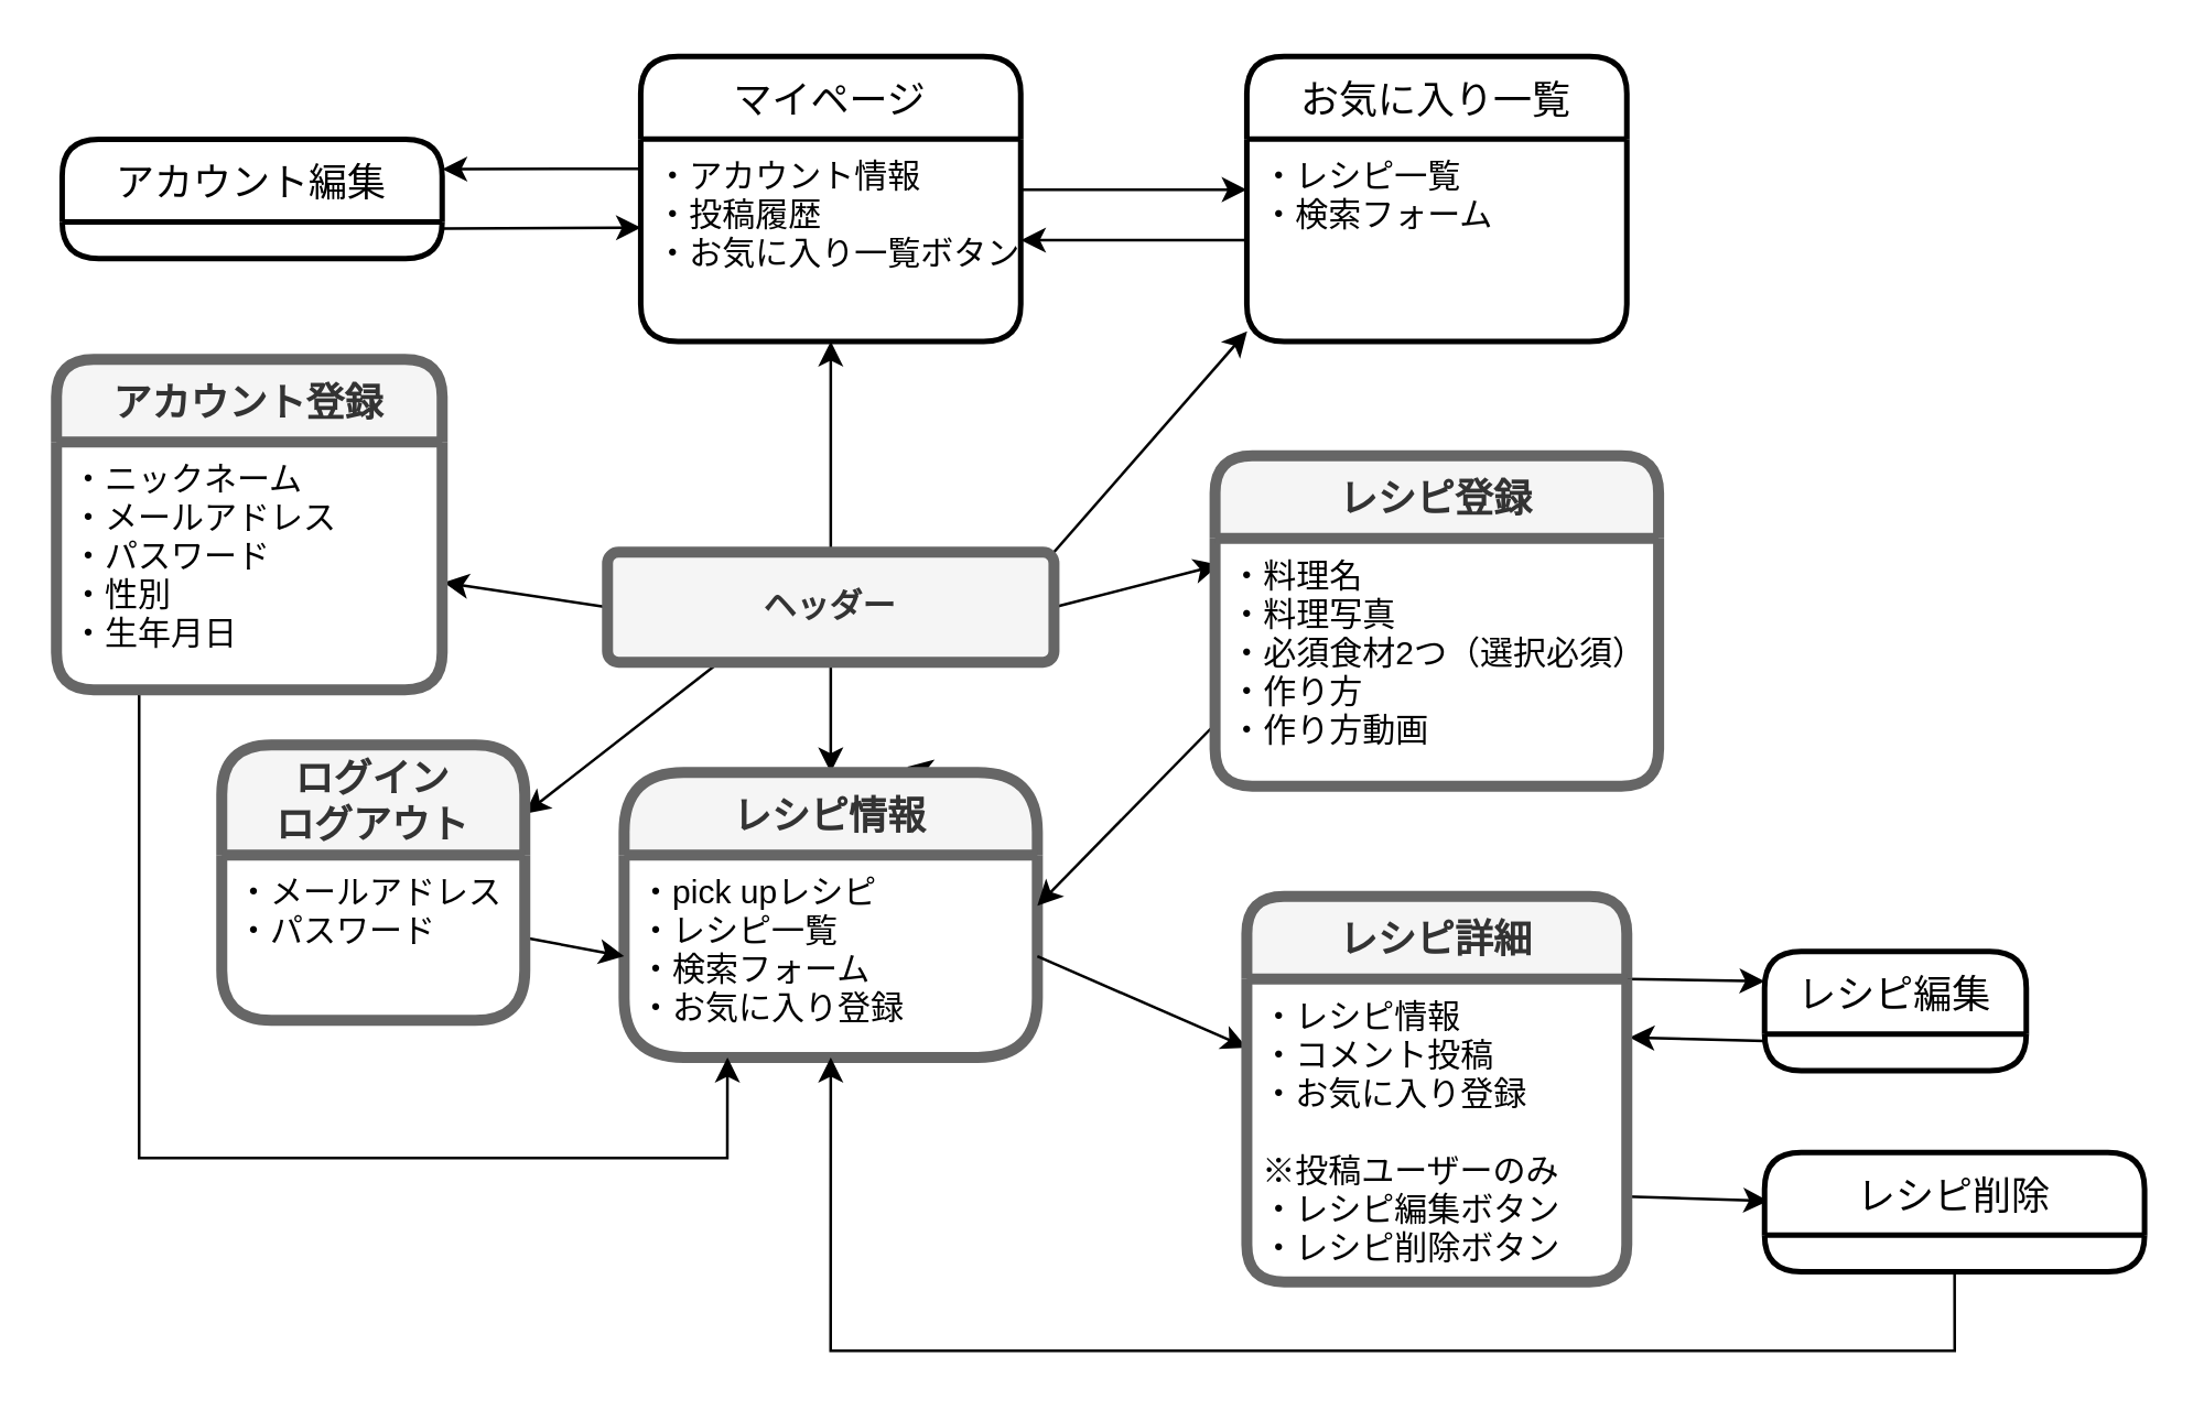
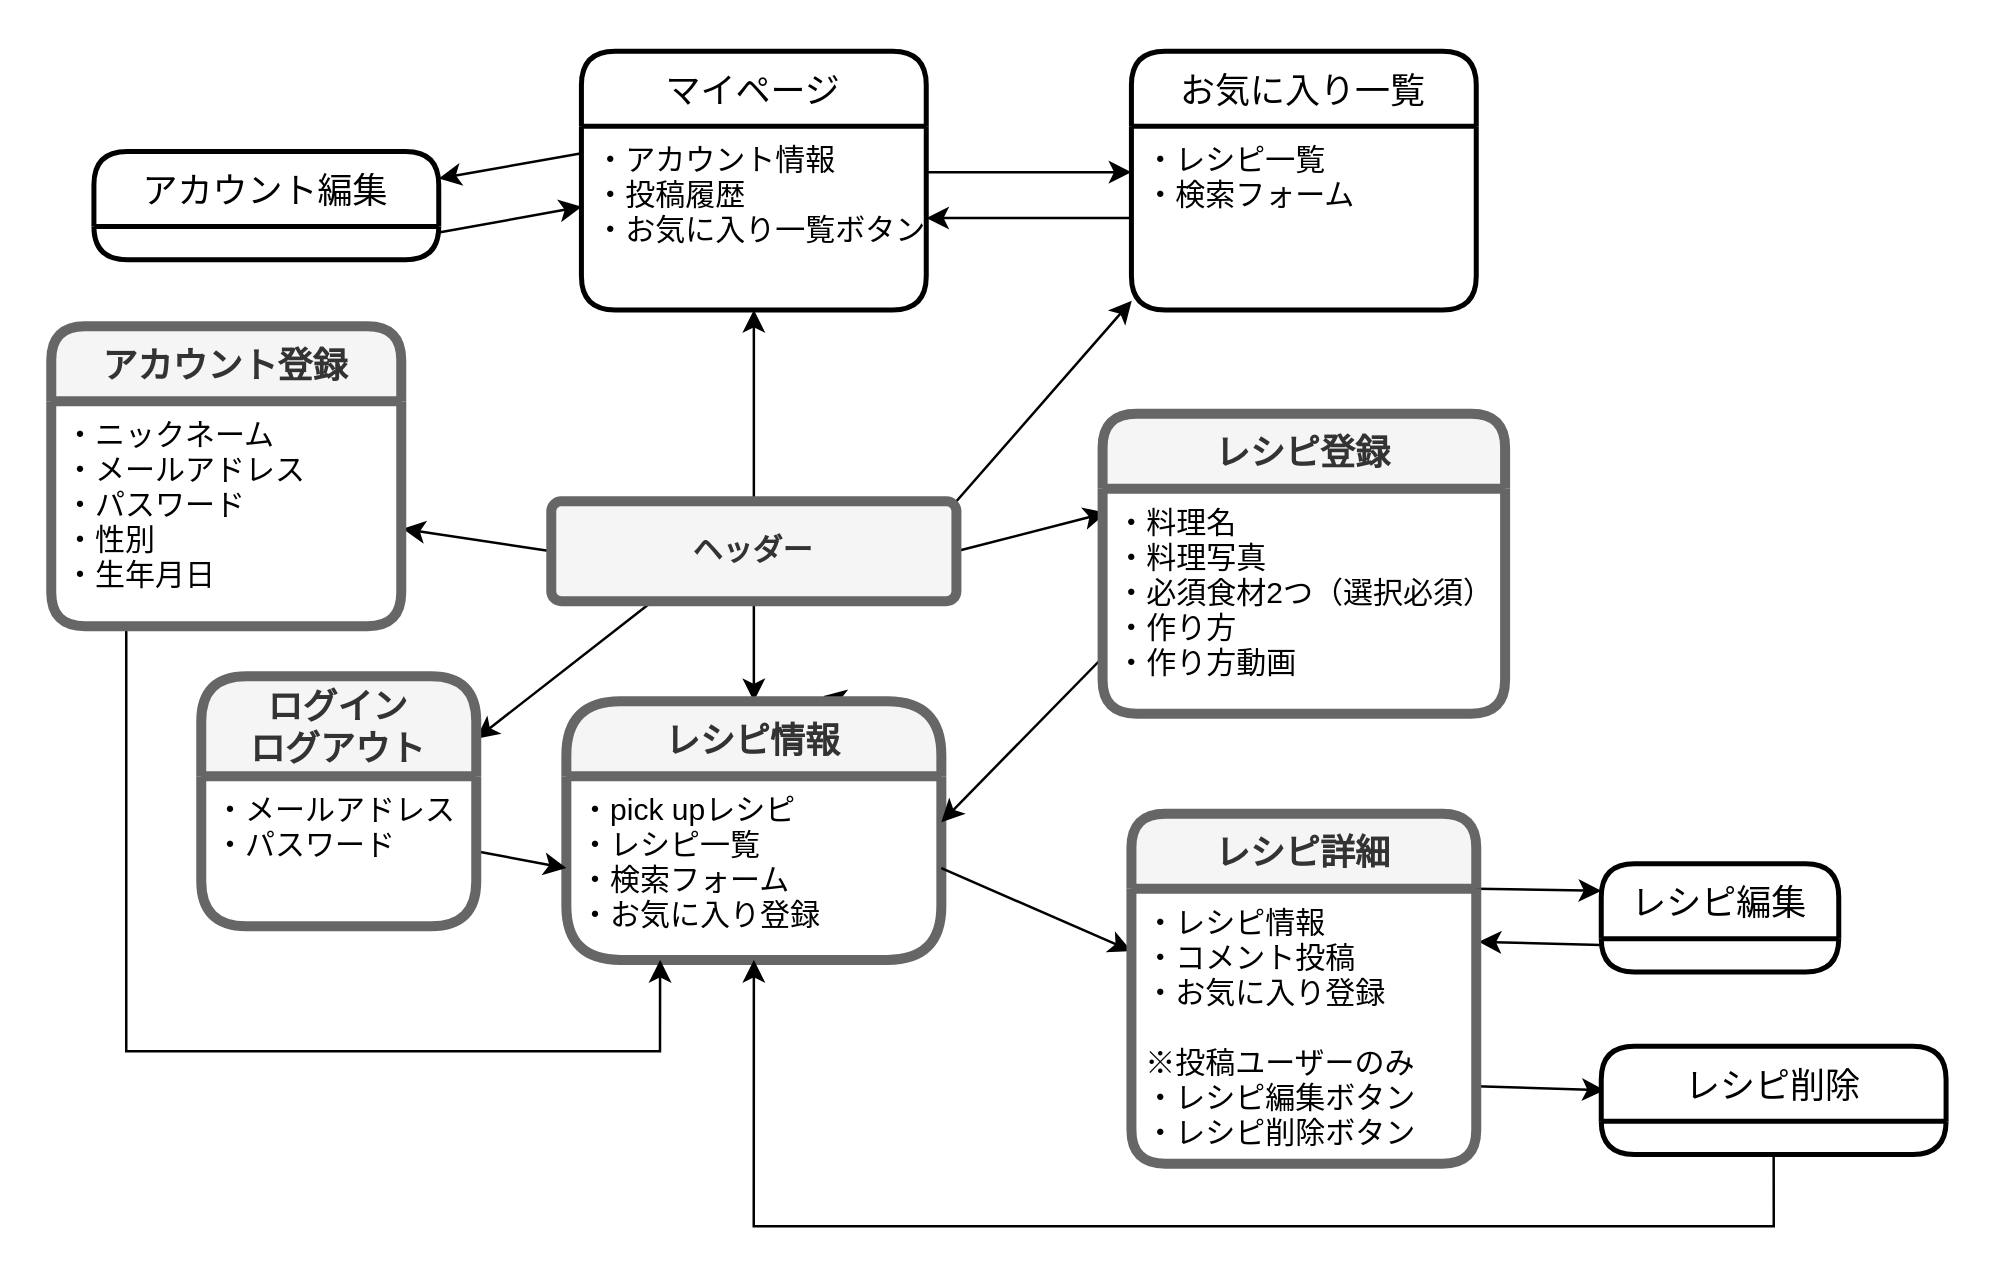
  <mxCell id="0" />
  <mxCell id="1" parent="0" />
  <mxCell id="2" style="edgeStyle=none;rounded=0;orthogonalLoop=1;jettySize=auto;html=1;exitX=1;exitY=0.75;exitDx=0;exitDy=0;entryX=0.001;entryY=0.438;entryDx=0;entryDy=0;entryPerimeter=0;" edge="1" parent="1" source="36" target="35"><mxGeometry relative="1" as="geometry" /></mxCell>
  <mxCell id="3" style="edgeStyle=none;rounded=0;orthogonalLoop=1;jettySize=auto;html=1;exitX=0.001;exitY=0.147;exitDx=0;exitDy=0;entryX=1;entryY=0.25;entryDx=0;entryDy=0;exitPerimeter=0;" edge="1" parent="1" source="35" target="36"><mxGeometry relative="1" as="geometry" /></mxCell>
  <mxCell id="4" style="edgeStyle=none;rounded=0;orthogonalLoop=1;jettySize=auto;html=1;exitX=0;exitY=0.5;exitDx=0;exitDy=0;entryX=1.004;entryY=0.567;entryDx=0;entryDy=0;entryPerimeter=0;" edge="1" parent="1" source="10" target="33"><mxGeometry relative="1" as="geometry"><mxPoint x="162.07" y="229.647" as="targetPoint" /></mxGeometry></mxCell>
  <mxCell id="5" style="edgeStyle=none;rounded=0;orthogonalLoop=1;jettySize=auto;html=1;exitX=0.5;exitY=0;exitDx=0;exitDy=0;entryX=0.5;entryY=1;entryDx=0;entryDy=0;" edge="1" parent="1" source="10" target="35"><mxGeometry relative="1" as="geometry" /></mxCell>
  <mxCell id="6" style="edgeStyle=none;rounded=0;orthogonalLoop=1;jettySize=auto;html=1;exitX=1;exitY=0.5;exitDx=0;exitDy=0;entryX=0.009;entryY=0.107;entryDx=0;entryDy=0;entryPerimeter=0;" edge="1" parent="1" source="10" target="25"><mxGeometry relative="1" as="geometry" /></mxCell>
  <mxCell id="7" style="rounded=0;orthogonalLoop=1;jettySize=auto;html=1;exitX=0.25;exitY=1;exitDx=0;exitDy=0;entryX=1;entryY=0.25;entryDx=0;entryDy=0;" edge="1" parent="1" source="10" target="29"><mxGeometry relative="1" as="geometry"><mxPoint x="200" y="270" as="targetPoint" /></mxGeometry></mxCell>
  <mxCell id="8" style="edgeStyle=none;rounded=0;orthogonalLoop=1;jettySize=auto;html=1;exitX=0.5;exitY=1;exitDx=0;exitDy=0;entryX=0.5;entryY=0;entryDx=0;entryDy=0;" edge="1" parent="1" source="10" target="14"><mxGeometry relative="1" as="geometry" /></mxCell>
  <mxCell id="9" style="edgeStyle=none;rounded=0;orthogonalLoop=1;jettySize=auto;html=1;exitX=1;exitY=0;exitDx=0;exitDy=0;entryX=0.001;entryY=0.95;entryDx=0;entryDy=0;startArrow=none;startFill=0;entryPerimeter=0;" edge="1" parent="1" source="10" target="38"><mxGeometry relative="1" as="geometry" /></mxCell>
  <mxCell id="10" value="ヘッダー" style="rounded=1;arcSize=10;whiteSpace=wrap;html=1;align=center;strokeColor=#666666;strokeWidth=4;fontStyle=1;fillColor=#f5f5f5;fontColor=#333333;" vertex="1" parent="1"><mxGeometry x="220.01" y="200" width="162.06" height="40" as="geometry" /></mxCell>
  <mxCell id="11" style="edgeStyle=none;rounded=0;orthogonalLoop=1;jettySize=auto;html=1;exitX=1;exitY=0.25;exitDx=0;exitDy=0;entryX=0;entryY=0.25;entryDx=0;entryDy=0;" edge="1" parent="1" source="35" target="38"><mxGeometry relative="1" as="geometry" /></mxCell>
  <mxCell id="12" style="edgeStyle=none;rounded=0;orthogonalLoop=1;jettySize=auto;html=1;exitX=0;exitY=0.5;exitDx=0;exitDy=0;entryX=1;entryY=0.5;entryDx=0;entryDy=0;" edge="1" parent="1" source="38" target="35"><mxGeometry relative="1" as="geometry" /></mxCell>
  <mxCell id="13" style="edgeStyle=none;rounded=0;orthogonalLoop=1;jettySize=auto;html=1;exitX=0.75;exitY=0;exitDx=0;exitDy=0;entryX=0.685;entryY=-0.02;entryDx=0;entryDy=0;entryPerimeter=0;" edge="1" parent="1" source="14" target="14"><mxGeometry relative="1" as="geometry" /></mxCell>
  <mxCell id="14" value="レシピ情報" style="swimlane;childLayout=stackLayout;horizontal=1;startSize=30;horizontalStack=0;rounded=1;fontSize=14;fontStyle=1;strokeWidth=4;resizeParent=0;resizeLast=1;shadow=0;dashed=0;align=center;arcSize=24;fillColor=#f5f5f5;strokeColor=#666666;fontColor=#333333;" vertex="1" parent="1"><mxGeometry x="226.04" y="280" width="150" height="103.45" as="geometry" /></mxCell>
  <mxCell id="15" value="・pick upレシピ&#10;・レシピ一覧&#10;・検索フォーム&#10;・お気に入り登録" style="align=left;strokeColor=none;fillColor=none;spacingLeft=4;fontSize=12;verticalAlign=top;resizable=0;rotatable=0;part=1;" vertex="1" parent="14"><mxGeometry y="30" width="150" height="73.45" as="geometry" /></mxCell>
  <mxCell id="16" style="edgeStyle=none;rounded=0;orthogonalLoop=1;jettySize=auto;html=1;exitX=0;exitY=0.75;exitDx=0;exitDy=0;entryX=1.007;entryY=0.193;entryDx=0;entryDy=0;entryPerimeter=0;" edge="1" parent="1" source="28" target="27"><mxGeometry relative="1" as="geometry" /></mxCell>
  <mxCell id="17" style="edgeStyle=orthogonalEdgeStyle;rounded=0;orthogonalLoop=1;jettySize=auto;html=1;exitX=0.5;exitY=1;exitDx=0;exitDy=0;entryX=0.5;entryY=1;entryDx=0;entryDy=0;" edge="1" parent="1" source="31" target="15"><mxGeometry relative="1" as="geometry"><Array as="points"><mxPoint x="709" y="490" /><mxPoint x="301" y="490" /></Array></mxGeometry></mxCell>
  <mxCell id="18" style="edgeStyle=none;rounded=0;orthogonalLoop=1;jettySize=auto;html=1;exitX=0;exitY=0.75;exitDx=0;exitDy=0;entryX=1;entryY=0.25;entryDx=0;entryDy=0;" edge="1" parent="1" source="25" target="15"><mxGeometry relative="1" as="geometry" /></mxCell>
  <mxCell id="19" style="edgeStyle=none;rounded=0;orthogonalLoop=1;jettySize=auto;html=1;exitX=1;exitY=0.5;exitDx=0;exitDy=0;" edge="1" parent="1" source="15" target="27"><mxGeometry relative="1" as="geometry" /></mxCell>
  <mxCell id="20" style="edgeStyle=none;rounded=0;orthogonalLoop=1;jettySize=auto;html=1;exitX=1;exitY=0;exitDx=0;exitDy=0;entryX=0;entryY=0.25;entryDx=0;entryDy=0;" edge="1" parent="1" source="27" target="28"><mxGeometry relative="1" as="geometry" /></mxCell>
  <mxCell id="21" style="edgeStyle=none;rounded=0;orthogonalLoop=1;jettySize=auto;html=1;exitX=1;exitY=0.718;exitDx=0;exitDy=0;entryX=0.01;entryY=0.406;entryDx=0;entryDy=0;entryPerimeter=0;exitPerimeter=0;" edge="1" parent="1" source="27" target="31"><mxGeometry relative="1" as="geometry" /></mxCell>
  <mxCell id="22" style="rounded=0;orthogonalLoop=1;jettySize=auto;html=1;exitX=0.25;exitY=1;exitDx=0;exitDy=0;edgeStyle=orthogonalEdgeStyle;entryX=0.25;entryY=1;entryDx=0;entryDy=0;" edge="1" parent="1" source="33" target="15"><mxGeometry relative="1" as="geometry"><mxPoint x="220" y="310" as="targetPoint" /><Array as="points"><mxPoint x="50" y="249" /><mxPoint x="50" y="420" /><mxPoint x="264" y="420" /></Array></mxGeometry></mxCell>
  <mxCell id="23" style="rounded=0;orthogonalLoop=1;jettySize=auto;html=1;exitX=1;exitY=0.5;exitDx=0;exitDy=0;entryX=0;entryY=0.5;entryDx=0;entryDy=0;" edge="1" parent="1" source="30" target="15"><mxGeometry relative="1" as="geometry" /></mxCell>
  <mxCell id="24" value="レシピ登録" style="swimlane;childLayout=stackLayout;horizontal=1;startSize=30;horizontalStack=0;rounded=1;fontSize=14;fontStyle=1;strokeWidth=4;resizeParent=0;resizeLast=1;shadow=0;dashed=0;align=center;fillColor=#f5f5f5;strokeColor=#666666;fontColor=#333333;" parent="1" vertex="1"><mxGeometry x="440.54" y="165" width="161" height="120" as="geometry" /></mxCell>
  <mxCell id="25" value="・料理名&#10;・料理写真&#10;・必須食材2つ（選択必須）&#10;・作り方&#10;・作り方動画" style="align=left;strokeColor=none;fillColor=none;spacingLeft=4;fontSize=12;verticalAlign=top;resizable=0;rotatable=0;part=1;" parent="24" vertex="1"><mxGeometry y="30" width="161" height="90" as="geometry" /></mxCell>
  <mxCell id="26" value="レシピ詳細" style="swimlane;childLayout=stackLayout;horizontal=1;startSize=30;horizontalStack=0;rounded=1;fontSize=14;fontStyle=1;strokeWidth=4;resizeParent=0;resizeLast=1;shadow=0;dashed=0;align=center;fillColor=#f5f5f5;strokeColor=#666666;fontColor=#333333;" parent="1" vertex="1"><mxGeometry x="452.07" y="325" width="137.93" height="140" as="geometry" /></mxCell>
  <mxCell id="27" value="・レシピ情報&#10;・コメント投稿&#10;・お気に入り登録&#10;&#10;※投稿ユーザーのみ&#10;・レシピ編集ボタン&#10;・レシピ削除ボタン" style="align=left;strokeColor=none;fillColor=none;spacingLeft=4;fontSize=12;verticalAlign=top;resizable=0;rotatable=0;part=1;" parent="26" vertex="1"><mxGeometry y="30" width="137.93" height="110" as="geometry" /></mxCell>
  <mxCell id="28" value="レシピ編集" style="swimlane;childLayout=stackLayout;horizontal=1;startSize=30;horizontalStack=0;rounded=1;fontSize=14;fontStyle=0;strokeWidth=2;resizeParent=0;resizeLast=1;shadow=0;dashed=0;align=center;" parent="1" vertex="1"><mxGeometry x="640" y="345" width="95" height="43.28" as="geometry" /></mxCell>
  <mxCell id="29" value="ログイン&#10;ログアウト" style="swimlane;childLayout=stackLayout;horizontal=1;startSize=40;horizontalStack=0;rounded=1;fontSize=14;fontStyle=1;strokeWidth=4;resizeParent=0;resizeLast=1;shadow=0;dashed=0;align=center;fillColor=#f5f5f5;strokeColor=#666666;fontColor=#333333;" vertex="1" parent="1"><mxGeometry x="80" y="270" width="110" height="100" as="geometry" /></mxCell>
  <mxCell id="30" value="・メールアドレス&#10;・パスワード" style="align=left;strokeColor=none;fillColor=none;spacingLeft=4;fontSize=12;verticalAlign=top;resizable=0;rotatable=0;part=1;" vertex="1" parent="29"><mxGeometry y="40" width="110" height="60" as="geometry" /></mxCell>
  <mxCell id="31" value="レシピ削除" style="swimlane;childLayout=stackLayout;horizontal=1;startSize=30;horizontalStack=0;rounded=1;fontSize=14;fontStyle=0;strokeWidth=2;resizeParent=0;resizeLast=1;shadow=0;dashed=0;align=center;" parent="1" vertex="1"><mxGeometry x="640" y="418" width="137.93" height="43.28" as="geometry" /></mxCell>
  <mxCell id="32" value="アカウント登録" style="swimlane;childLayout=stackLayout;horizontal=1;startSize=30;horizontalStack=0;rounded=1;fontSize=14;fontStyle=1;strokeWidth=4;resizeParent=0;resizeLast=1;shadow=0;dashed=0;align=center;fillColor=#f5f5f5;strokeColor=#666666;fontColor=#333333;" parent="1" vertex="1"><mxGeometry x="20" y="130" width="140" height="120" as="geometry" /></mxCell>
  <mxCell id="33" value="・ニックネーム&#10;・メールアドレス&#10;・パスワード&#10;・性別&#10;・生年月日" style="align=left;strokeColor=none;fillColor=none;spacingLeft=4;fontSize=12;verticalAlign=top;resizable=0;rotatable=0;part=1;" parent="32" vertex="1"><mxGeometry y="30" width="140" height="90" as="geometry" /></mxCell>
  <mxCell id="34" value="マイページ" style="swimlane;childLayout=stackLayout;horizontal=1;startSize=30;horizontalStack=0;rounded=1;fontSize=14;fontStyle=0;strokeWidth=2;resizeParent=0;resizeLast=1;shadow=0;dashed=0;align=center;" parent="1" vertex="1"><mxGeometry x="232.07" y="20" width="137.933" height="103.448" as="geometry" /></mxCell>
  <mxCell id="35" value="・アカウント情報&#10;・投稿履歴&#10;・お気に入り一覧ボタン" style="align=left;strokeColor=none;fillColor=none;spacingLeft=4;fontSize=12;verticalAlign=top;resizable=0;rotatable=0;part=1;" parent="34" vertex="1"><mxGeometry y="30" width="137.933" height="73.448" as="geometry" /></mxCell>
- <mxCell id="36" value="アカウント編集" style="swimlane;childLayout=stackLayout;horizontal=1;startSize=30;horizontalStack=0;rounded=1;fontSize=14;fontStyle=0;strokeWidth=2;resizeParent=0;resizeLast=1;shadow=0;dashed=0;align=center;" parent="1" vertex="1"><mxGeometry x="22.07" y="50.08" width="137.93" height="43.28" as="geometry" /></mxCell>
+ <mxCell id="36" value="アカウント編集" style="swimlane;childLayout=stackLayout;horizontal=1;startSize=30;horizontalStack=0;rounded=1;fontSize=14;fontStyle=0;strokeWidth=2;resizeParent=0;resizeLast=1;shadow=0;dashed=0;align=center;" parent="1" vertex="1"><mxGeometry x="37.07" y="60.08" width="137.93" height="43.28" as="geometry" /></mxCell>
  <mxCell id="37" value="お気に入り一覧" style="swimlane;childLayout=stackLayout;horizontal=1;startSize=30;horizontalStack=0;rounded=1;fontSize=14;fontStyle=0;strokeWidth=2;resizeParent=0;resizeLast=1;shadow=0;dashed=0;align=center;" parent="1" vertex="1"><mxGeometry x="452.07" y="20" width="137.933" height="103.448" as="geometry" /></mxCell>
  <mxCell id="38" value="・レシピ一覧&#10;・検索フォーム" style="align=left;strokeColor=none;fillColor=none;spacingLeft=4;fontSize=12;verticalAlign=top;resizable=0;rotatable=0;part=1;" parent="37" vertex="1"><mxGeometry y="30" width="137.933" height="73.448" as="geometry" /></mxCell>
